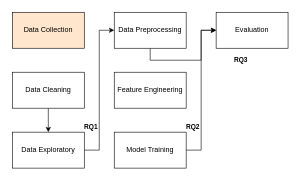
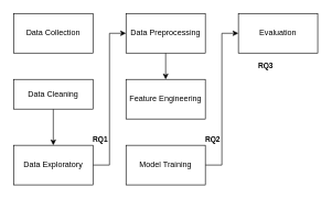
  <mxCell id="0" />
  <mxCell id="1" parent="0" />
- <mxCell id="2" value="Data Collection" style="rounded=0;whiteSpace=wrap;html=1;fillColor=#ffe6cc;" vertex="1" parent="1"><mxGeometry x="20" y="20" width="120" height="60" as="geometry" /></mxCell>
+ <mxCell id="2" value="Data Collection" style="rounded=0;whiteSpace=wrap;html=1;" vertex="1" parent="1"><mxGeometry x="20" y="20" width="120" height="60" as="geometry" /></mxCell>
  <mxCell id="3" style="edgeStyle=orthogonalEdgeStyle;rounded=0;orthogonalLoop=1;jettySize=auto;html=1;exitX=0.5;exitY=1;exitDx=0;exitDy=0;entryX=0.5;entryY=0;entryDx=0;entryDy=0;" edge="1" parent="1" source="4" target="7"><mxGeometry relative="1" as="geometry" /></mxCell>
- <mxCell id="4" value="Data Cleaning" style="rounded=0;whiteSpace=wrap;html=1;" vertex="1" parent="1"><mxGeometry x="20" y="120" width="120" height="60" as="geometry" /></mxCell>
+ <mxCell id="4" value="Data Cleaning" style="rounded=0;whiteSpace=wrap;html=1;" vertex="1" parent="1"><mxGeometry x="20" y="120" width="120" height="45" as="geometry" /></mxCell>
  <mxCell id="5" style="edgeStyle=orthogonalEdgeStyle;rounded=0;orthogonalLoop=1;jettySize=auto;html=1;exitX=1;exitY=0.5;exitDx=0;exitDy=0;entryX=0;entryY=0.5;entryDx=0;entryDy=0;" edge="1" parent="1" source="7" target="9"><mxGeometry relative="1" as="geometry" /></mxCell>
  <mxCell id="6" value="&lt;b&gt;RQ1&lt;/b&gt;" style="edgeLabel;html=1;align=center;verticalAlign=middle;resizable=0;points=[];" vertex="1" connectable="0" parent="5"><mxGeometry x="-0.435" y="-2" relative="1" as="geometry"><mxPoint x="-17" y="6" as="offset" /></mxGeometry></mxCell>
  <mxCell id="7" value="Data Exploratory" style="rounded=0;whiteSpace=wrap;html=1;" vertex="1" parent="1"><mxGeometry x="20" y="220" width="120" height="60" as="geometry" /></mxCell>
- <mxCell id="8" style="edgeStyle=orthogonalEdgeStyle;rounded=0;orthogonalLoop=1;jettySize=auto;html=1;exitX=0.5;exitY=1;exitDx=0;exitDy=0;" edge="1" parent="1" source="9" target="14"><mxGeometry relative="1" as="geometry" /></mxCell>
+ <mxCell id="8" style="edgeStyle=orthogonalEdgeStyle;rounded=0;orthogonalLoop=1;jettySize=auto;html=1;exitX=0.5;exitY=1;exitDx=0;exitDy=0;entryX=0.5;entryY=0;entryDx=0;entryDy=0;" edge="1" parent="1" source="9" target="10"><mxGeometry relative="1" as="geometry" /></mxCell>
  <mxCell id="9" value="Data Preprocessing" style="rounded=0;whiteSpace=wrap;html=1;" vertex="1" parent="1"><mxGeometry x="190" y="20" width="120" height="60" as="geometry" /></mxCell>
  <mxCell id="10" value="Feature Engineering" style="rounded=0;whiteSpace=wrap;html=1;" vertex="1" parent="1"><mxGeometry x="190" y="120" width="120" height="60" as="geometry" /></mxCell>
  <mxCell id="11" style="edgeStyle=orthogonalEdgeStyle;rounded=0;orthogonalLoop=1;jettySize=auto;html=1;exitX=1;exitY=0.5;exitDx=0;exitDy=0;entryX=0;entryY=0.5;entryDx=0;entryDy=0;" edge="1" parent="1" source="13" target="14"><mxGeometry relative="1" as="geometry" /></mxCell>
  <mxCell id="12" value="&lt;b&gt;RQ2&lt;/b&gt;" style="edgeLabel;html=1;align=center;verticalAlign=middle;resizable=0;points=[];" vertex="1" connectable="0" parent="11"><mxGeometry x="-0.507" y="1" relative="1" as="geometry"><mxPoint x="-14" y="-3" as="offset" /></mxGeometry></mxCell>
  <mxCell id="13" value="Model Training" style="rounded=0;whiteSpace=wrap;html=1;" vertex="1" parent="1"><mxGeometry x="190" y="220" width="120" height="60" as="geometry" /></mxCell>
  <mxCell id="14" value="Evaluation" style="rounded=0;whiteSpace=wrap;html=1;" vertex="1" parent="1"><mxGeometry x="360" y="20" width="120" height="60" as="geometry" /></mxCell>
  <mxCell id="15" value="&lt;b&gt;RQ3&lt;/b&gt;" style="edgeLabel;html=1;align=center;verticalAlign=middle;resizable=0;points=[];" vertex="1" connectable="0" parent="1"><mxGeometry x="400.004" y="99.995" as="geometry" /></mxCell>
